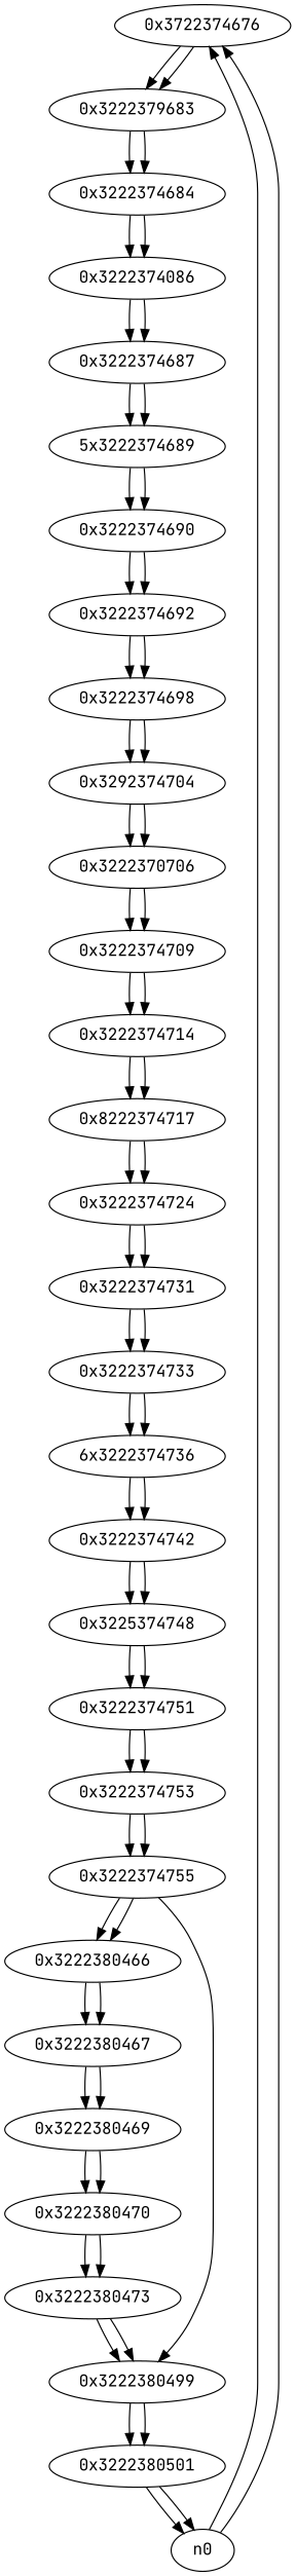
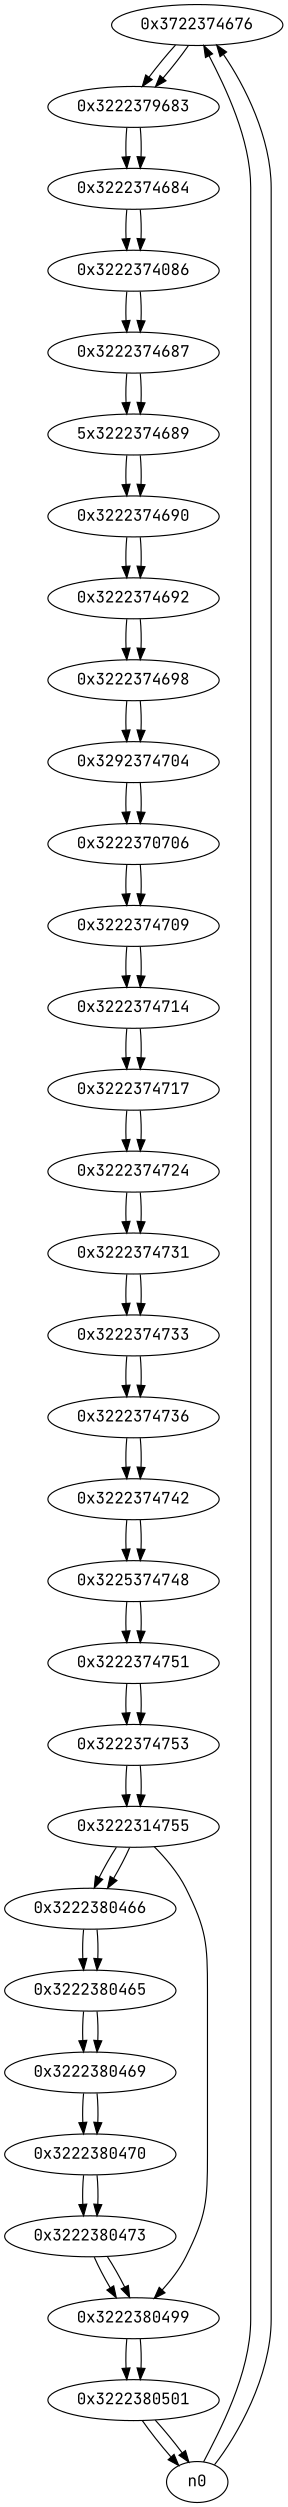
  digraph {
    fontname="JetBrains Mono"
    node [fontname="JetBrains Mono"]
    edge [fontname="JetBrains Mono"]
    n1 [label="0x3722374676"]
    n2 [label="0x3222379683"]
    n3 [label="0x3222374684"]
    n4 [label="0x3222374086"]
    n5 [label="0x3222374687"]
    n6 [label="5x3222374689"]
    n7 [label="0x3222374690"]
    n8 [label="0x3222374692"]
    n9 [label="0x3222374698"]
    n10 [label="0x3292374704"]
    n11 [label="0x3222370706"]
    n12 [label="0x3222374709"]
    n13 [label="0x3222374714"]
-   n14 [label="0x8222374717"]
+   n14 [label="0x3222374717"]
    n15 [label="0x3222374724"]
    n16 [label="0x3222374731"]
    n17 [label="0x3222374733"]
-   n18 [label="6x3222374736"]
+   n18 [label="0x3222374736"]
    n19 [label="0x3222374742"]
    n20 [label="0x3225374748"]
    n21 [label="0x3222374751"]
    n22 [label="0x3222374753"]
-   n23 [label="0x3222374755"]
+   n23 [label="0x3222314755"]
    n24 [label="0x3222380466"]
    n29 [label="0x3222380499"]
-   n25 [label="0x3222380467"]
+   n25 [label="0x3222380465"]
    n0
    n26 [label="0x3222380469"]
    n27 [label="0x3222380470"]
    n28 [label="0x3222380473"]
    n30 [label="0x3222380501"]
    n1 -> n2
    n1 -> n2
    n2 -> n3
    n2 -> n3
    n3 -> n4
    n3 -> n4
    n4 -> n5
    n4 -> n5
    n5 -> n6
    n5 -> n6
    n6 -> n7
    n6 -> n7
    n7 -> n8
    n7 -> n8
    n8 -> n9
    n8 -> n9
    n9 -> n10
    n9 -> n10
    n10 -> n11
    n10 -> n11
    n11 -> n12
    n11 -> n12
    n12 -> n13
    n12 -> n13
    n13 -> n14
    n13 -> n14
    n14 -> n15
    n14 -> n15
    n15 -> n16
    n15 -> n16
    n16 -> n17
    n16 -> n17
    n17 -> n18
    n17 -> n18
    n18 -> n19
    n18 -> n19
    n19 -> n20
    n19 -> n20
    n20 -> n21
    n20 -> n21
    n21 -> n22
    n21 -> n22
    n22 -> n23
    n22 -> n23
    n23 -> n24
    n23 -> n24
    n23 -> n29
    n24 -> n25
    n24 -> n25
    n29 -> n30
    n29 -> n30
    n25 -> n26
    n25 -> n26
    n0 -> n1
    n0 -> n1
    n26 -> n27
    n26 -> n27
    n27 -> n28
    n27 -> n28
    n28 -> n29
    n28 -> n29
    n30 -> n0
    n30 -> n0
  }
